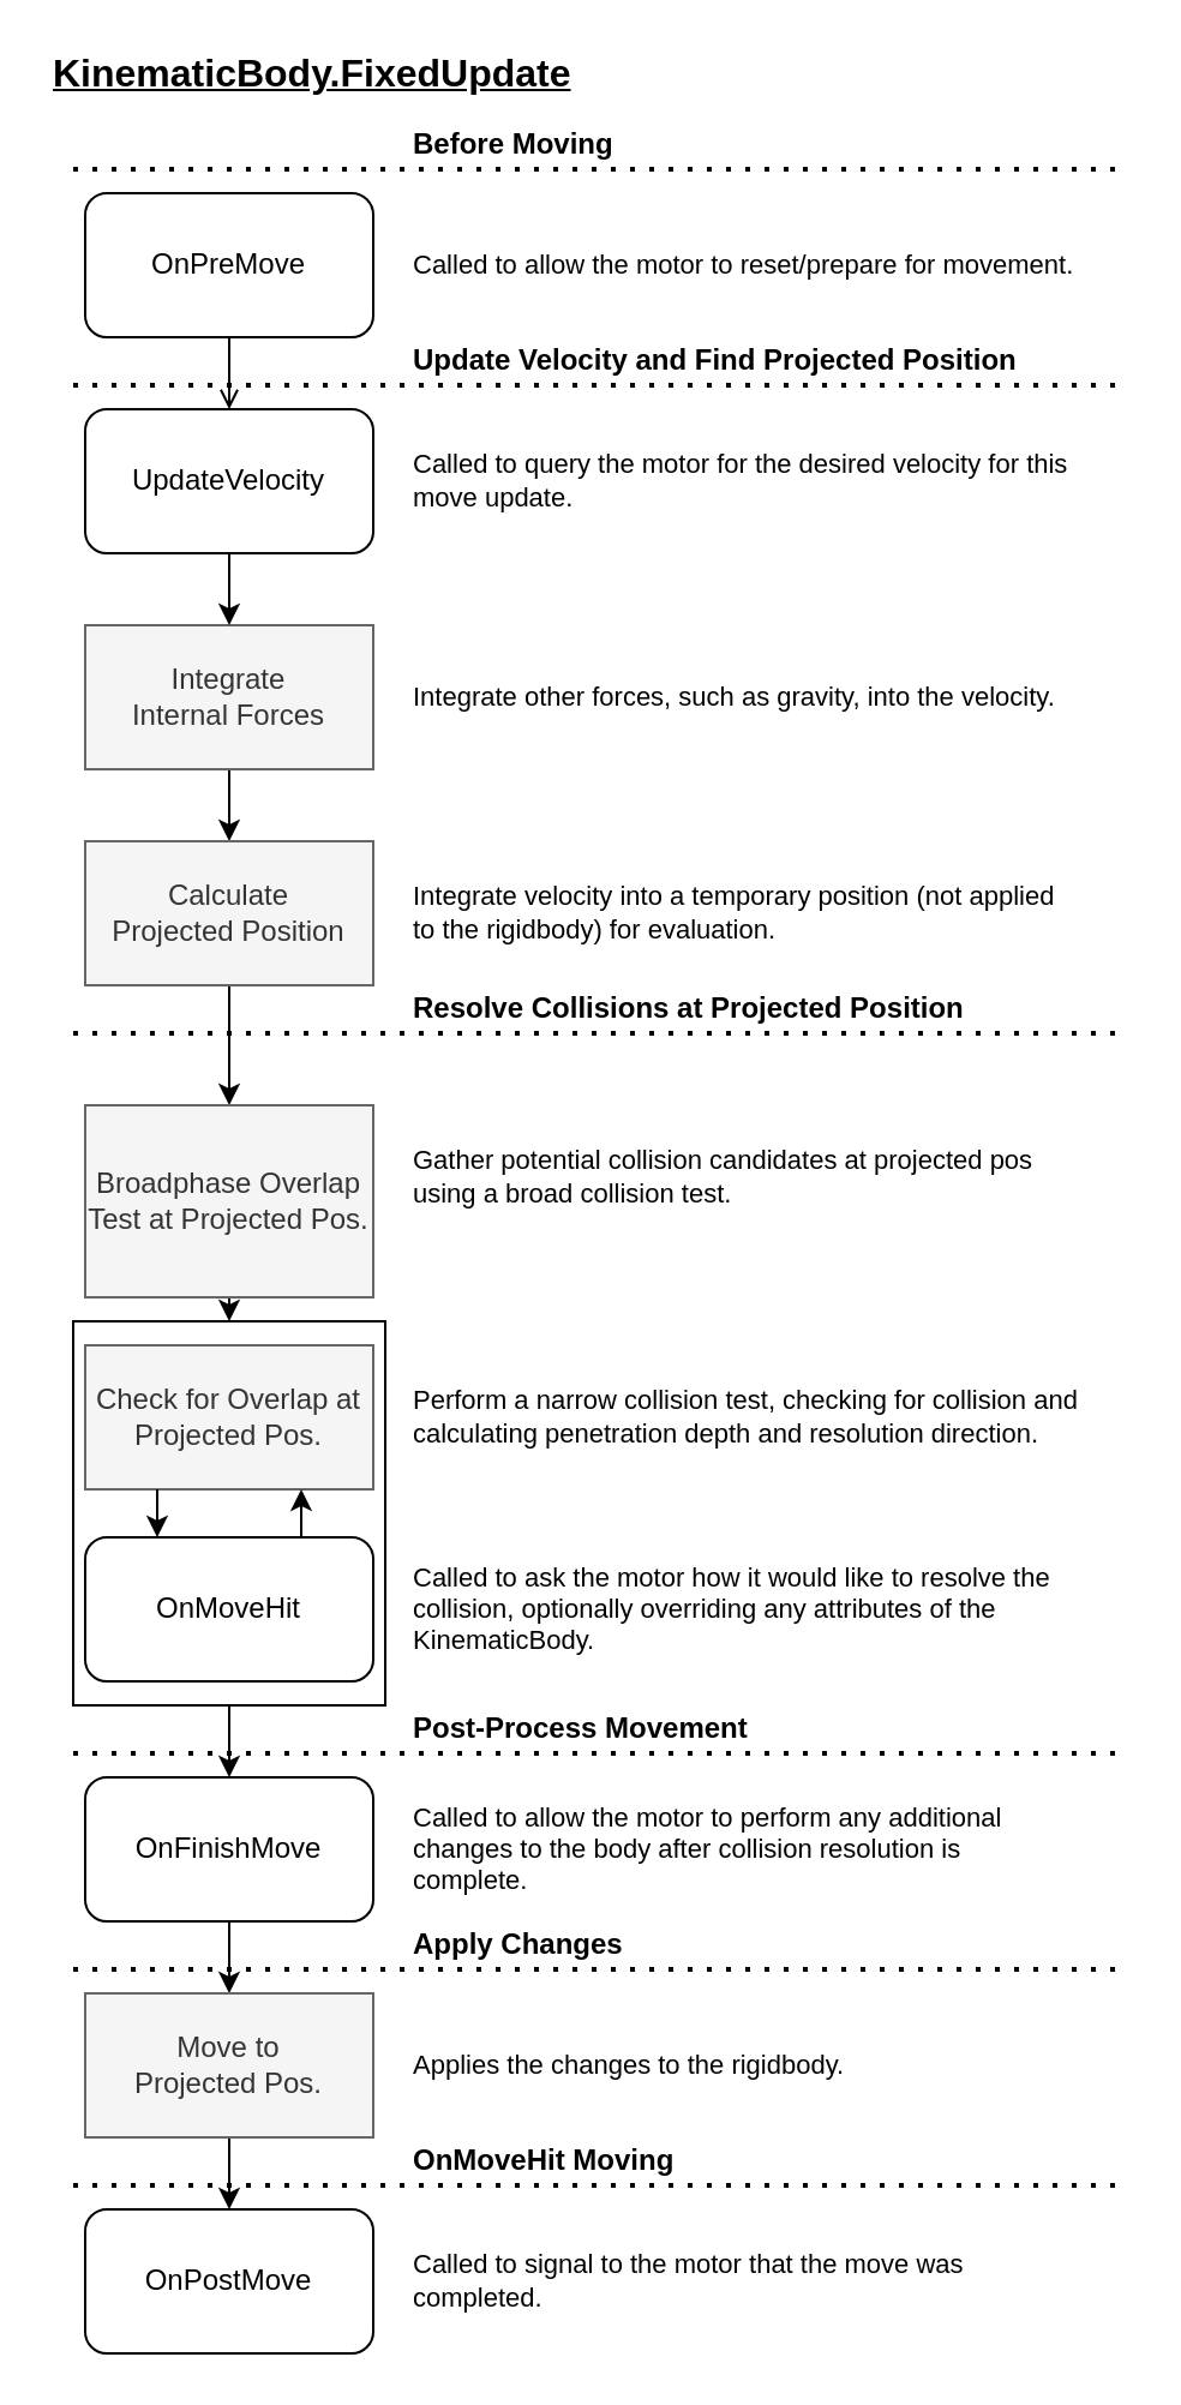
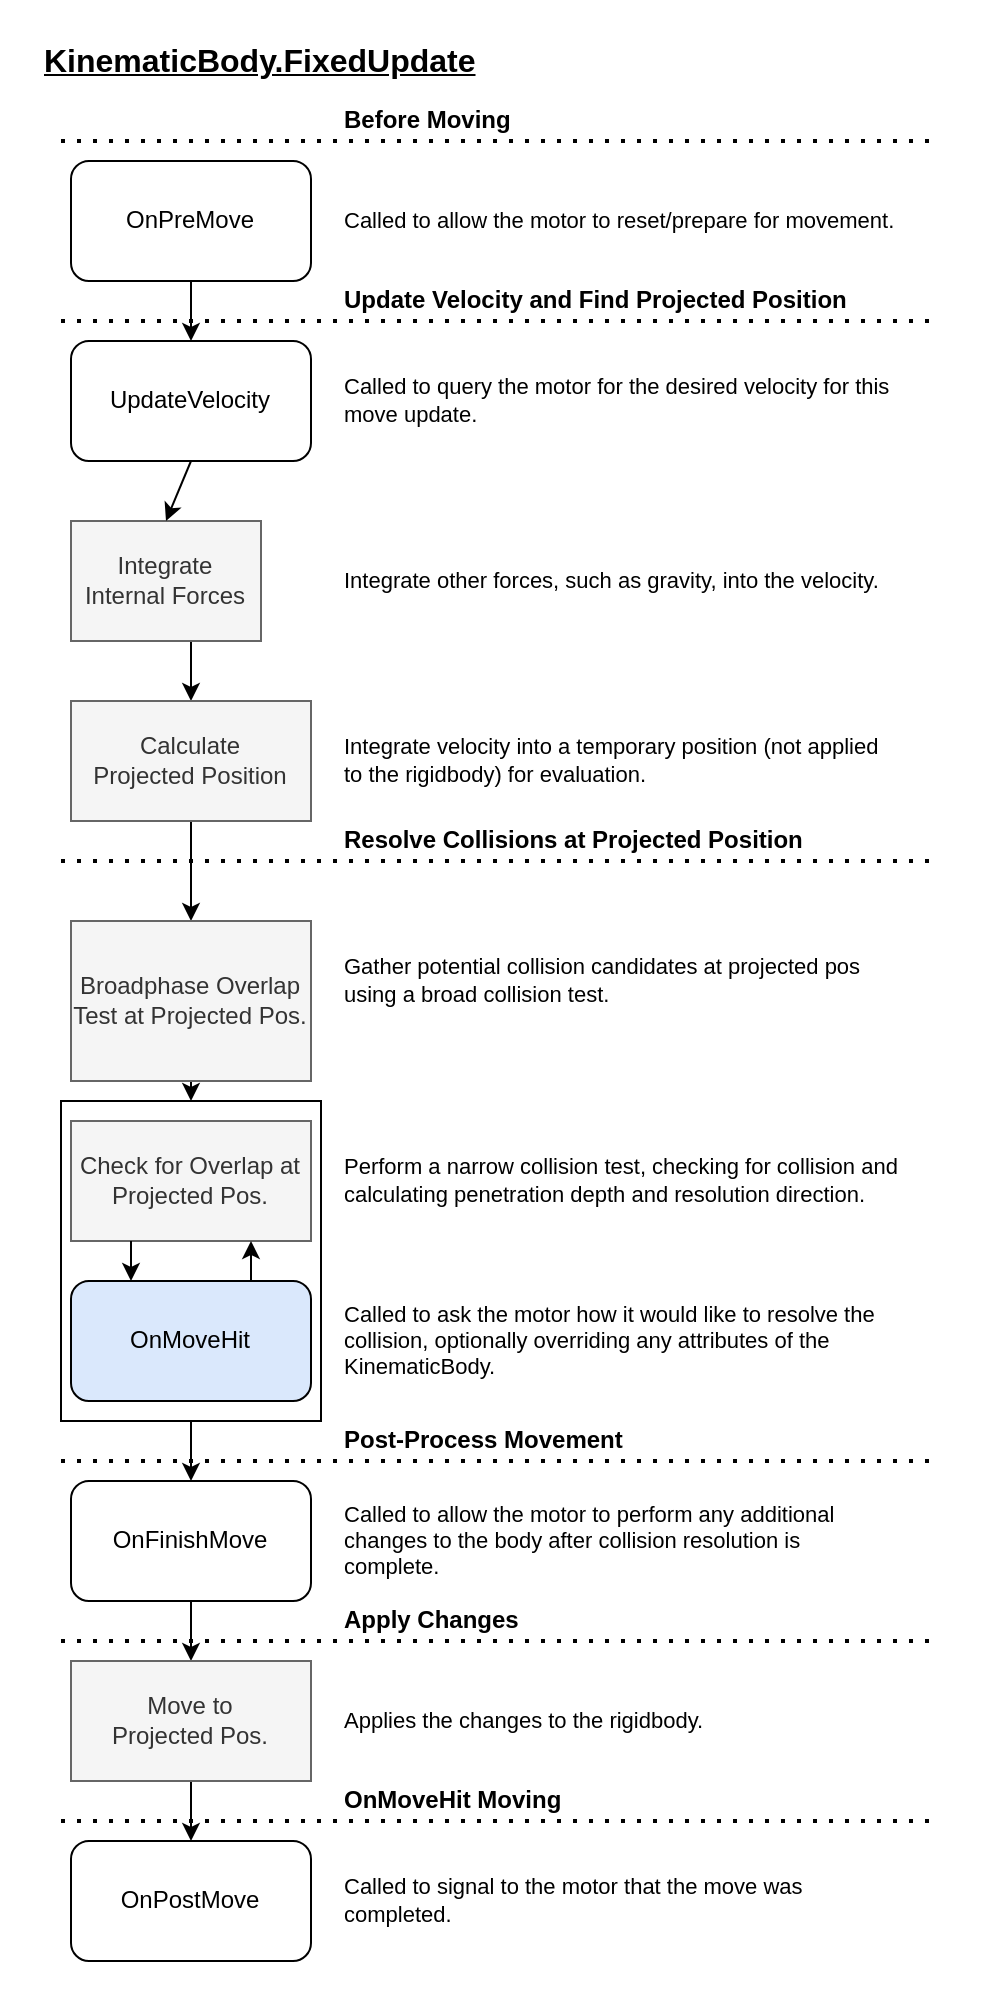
  <mxCell id="0" />
  <mxCell id="1" parent="0" />
  <mxCell id="2" value="OnPreMove" style="rounded=1;whiteSpace=wrap;html=1;" vertex="1" parent="1"><mxGeometry x="35" y="80" width="120" height="60" as="geometry" /></mxCell>
  <mxCell id="3" value="UpdateVelocity" style="rounded=1;whiteSpace=wrap;html=1;" vertex="1" parent="1"><mxGeometry x="35" y="170" width="120" height="60" as="geometry" /></mxCell>
  <mxCell id="4" value="&lt;u style=&quot;font-size: 16px;&quot;&gt;KinematicBody.FixedUpdate&lt;/u&gt;" style="text;html=1;strokeColor=none;fillColor=none;align=left;verticalAlign=middle;whiteSpace=wrap;rounded=0;fontStyle=1;fontSize=16;" vertex="1" parent="1"><mxGeometry x="20" y="20" width="150" height="20" as="geometry" /></mxCell>
- <mxCell id="5" value="" style="endArrow=open;html=1;entryX=0.5;entryY=0;entryDx=0;entryDy=0;exitX=0.5;exitY=1;exitDx=0;exitDy=0;" edge="1" parent="1" source="2" target="3"><mxGeometry width="50" height="50" relative="1" as="geometry"><mxPoint x="100" y="140" as="sourcePoint" /><mxPoint x="340" y="110" as="targetPoint" /></mxGeometry></mxCell>
+ <mxCell id="5" value="" style="endArrow=classic;html=1;entryX=0.5;entryY=0;entryDx=0;entryDy=0;exitX=0.5;exitY=1;exitDx=0;exitDy=0;" edge="1" parent="1" source="2" target="3"><mxGeometry width="50" height="50" relative="1" as="geometry"><mxPoint x="100" y="140" as="sourcePoint" /><mxPoint x="340" y="110" as="targetPoint" /></mxGeometry></mxCell>
  <mxCell id="6" style="edgeStyle=orthogonalEdgeStyle;rounded=0;orthogonalLoop=1;jettySize=auto;html=1;exitX=0.5;exitY=1;exitDx=0;exitDy=0;entryX=0.5;entryY=0;entryDx=0;entryDy=0;" edge="1" parent="1" source="7" target="12"><mxGeometry relative="1" as="geometry" /></mxCell>
- <mxCell id="7" value="Integrate&lt;br&gt;Internal Forces" style="rounded=0;whiteSpace=wrap;html=1;fillColor=#f5f5f5;strokeColor=#666666;fontColor=#333333;" vertex="1" parent="1"><mxGeometry x="35" y="260" width="120" height="60" as="geometry" /></mxCell>
+ <mxCell id="7" value="Integrate&lt;br&gt;Internal Forces" style="rounded=0;whiteSpace=wrap;html=1;fillColor=#f5f5f5;strokeColor=#666666;fontColor=#333333;" vertex="1" parent="1"><mxGeometry x="35" y="260" width="95" height="60" as="geometry" /></mxCell>
  <mxCell id="8" value="" style="endArrow=classic;html=1;exitX=0.5;exitY=1;exitDx=0;exitDy=0;entryX=0.5;entryY=0;entryDx=0;entryDy=0;" edge="1" parent="1" source="3" target="7"><mxGeometry width="50" height="50" relative="1" as="geometry"><mxPoint x="330" y="250" as="sourcePoint" /><mxPoint x="380" y="200" as="targetPoint" /></mxGeometry></mxCell>
  <mxCell id="9" value="" style="endArrow=none;dashed=1;html=1;dashPattern=1 3;strokeWidth=2;" edge="1" parent="1"><mxGeometry width="50" height="50" relative="1" as="geometry"><mxPoint x="30" y="160" as="sourcePoint" /><mxPoint x="470" y="160" as="targetPoint" /></mxGeometry></mxCell>
  <mxCell id="10" value="" style="endArrow=none;dashed=1;html=1;dashPattern=1 3;strokeWidth=2;" edge="1" parent="1"><mxGeometry width="50" height="50" relative="1" as="geometry"><mxPoint x="30" y="430" as="sourcePoint" /><mxPoint x="470" y="430" as="targetPoint" /></mxGeometry></mxCell>
  <mxCell id="11" style="edgeStyle=orthogonalEdgeStyle;rounded=0;orthogonalLoop=1;jettySize=auto;html=1;exitX=0.5;exitY=1;exitDx=0;exitDy=0;entryX=0.5;entryY=0;entryDx=0;entryDy=0;" edge="1" parent="1" source="12" target="41"><mxGeometry relative="1" as="geometry" /></mxCell>
  <mxCell id="12" value="Calculate&lt;br&gt;Projected Position" style="rounded=0;whiteSpace=wrap;html=1;fillColor=#f5f5f5;strokeColor=#666666;fontColor=#333333;" vertex="1" parent="1"><mxGeometry x="35" y="350" width="120" height="60" as="geometry" /></mxCell>
  <mxCell id="13" value="" style="group" vertex="1" connectable="0" parent="1"><mxGeometry x="20" y="550" width="150" height="160" as="geometry" /></mxCell>
  <mxCell id="14" value="" style="rounded=0;whiteSpace=wrap;html=1;" vertex="1" parent="13"><mxGeometry x="10" width="130" height="160" as="geometry" /></mxCell>
  <mxCell id="15" value="Check for Overlap at&lt;br&gt;Projected Pos." style="rounded=0;whiteSpace=wrap;html=1;fillColor=#f5f5f5;strokeColor=#666666;fontColor=#333333;" vertex="1" parent="13"><mxGeometry x="15" y="10" width="120" height="60" as="geometry" /></mxCell>
- <mxCell id="16" value="OnMoveHit" style="rounded=1;whiteSpace=wrap;html=1;" vertex="1" parent="13"><mxGeometry x="15" y="90" width="120" height="60" as="geometry" /></mxCell>
+ <mxCell id="16" value="OnMoveHit" style="rounded=1;whiteSpace=wrap;html=1;fillColor=#dae8fc;" vertex="1" parent="13"><mxGeometry x="15" y="90" width="120" height="60" as="geometry" /></mxCell>
  <mxCell id="17" style="edgeStyle=orthogonalEdgeStyle;rounded=0;orthogonalLoop=1;jettySize=auto;html=1;exitX=0.25;exitY=1;exitDx=0;exitDy=0;entryX=0.25;entryY=0;entryDx=0;entryDy=0;" edge="1" parent="13" source="15" target="16"><mxGeometry relative="1" as="geometry"><mxPoint x="45" y="50" as="targetPoint" /></mxGeometry></mxCell>
  <mxCell id="18" style="edgeStyle=orthogonalEdgeStyle;rounded=0;orthogonalLoop=1;jettySize=auto;html=1;exitX=0.75;exitY=0;exitDx=0;exitDy=0;entryX=0.75;entryY=1;entryDx=0;entryDy=0;" edge="1" parent="13" source="16" target="15"><mxGeometry relative="1" as="geometry"><mxPoint x="105" y="30" as="targetPoint" /></mxGeometry></mxCell>
  <mxCell id="19" style="edgeStyle=orthogonalEdgeStyle;rounded=0;orthogonalLoop=1;jettySize=auto;html=1;exitX=0.5;exitY=1;exitDx=0;exitDy=0;entryX=0.5;entryY=0;entryDx=0;entryDy=0;" edge="1" parent="1" source="20" target="22"><mxGeometry relative="1" as="geometry" /></mxCell>
  <mxCell id="20" value="OnFinishMove" style="rounded=1;whiteSpace=wrap;html=1;" vertex="1" parent="1"><mxGeometry x="35" y="740" width="120" height="60" as="geometry" /></mxCell>
  <mxCell id="21" style="edgeStyle=orthogonalEdgeStyle;rounded=0;orthogonalLoop=1;jettySize=auto;html=1;exitX=0.5;exitY=1;exitDx=0;exitDy=0;entryX=0.5;entryY=0;entryDx=0;entryDy=0;fontSize=16;" edge="1" parent="1" source="22" target="30"><mxGeometry relative="1" as="geometry" /></mxCell>
  <mxCell id="22" value="Move to&lt;br&gt;Projected Pos." style="rounded=0;whiteSpace=wrap;html=1;fillColor=#f5f5f5;strokeColor=#666666;fontColor=#333333;" vertex="1" parent="1"><mxGeometry x="35" y="830" width="120" height="60" as="geometry" /></mxCell>
  <mxCell id="23" style="edgeStyle=orthogonalEdgeStyle;rounded=0;orthogonalLoop=1;jettySize=auto;html=1;exitX=0.5;exitY=1;exitDx=0;exitDy=0;entryX=0.5;entryY=0;entryDx=0;entryDy=0;" edge="1" parent="1" source="14" target="20"><mxGeometry relative="1" as="geometry"><mxPoint x="95" y="760" as="sourcePoint" /></mxGeometry></mxCell>
  <mxCell id="24" value="" style="endArrow=none;dashed=1;html=1;dashPattern=1 3;strokeWidth=2;" edge="1" parent="1"><mxGeometry width="50" height="50" relative="1" as="geometry"><mxPoint x="30" y="730" as="sourcePoint" /><mxPoint x="470" y="730" as="targetPoint" /></mxGeometry></mxCell>
  <mxCell id="25" value="Update Velocity and Find Projected Position" style="text;html=1;strokeColor=none;fillColor=none;align=left;verticalAlign=middle;whiteSpace=wrap;rounded=0;fontStyle=1" vertex="1" parent="1"><mxGeometry x="170" y="140" width="290" height="20" as="geometry" /></mxCell>
  <mxCell id="26" value="Resolve Collisions at Projected Position" style="text;html=1;strokeColor=none;fillColor=none;align=left;verticalAlign=middle;whiteSpace=wrap;rounded=0;fontStyle=1" vertex="1" parent="1"><mxGeometry x="170" y="410" width="290" height="20" as="geometry" /></mxCell>
  <mxCell id="27" value="Post-Process Movement" style="text;html=1;strokeColor=none;fillColor=none;align=left;verticalAlign=middle;whiteSpace=wrap;rounded=0;fontStyle=1" vertex="1" parent="1"><mxGeometry x="170" y="710" width="290" height="20" as="geometry" /></mxCell>
  <mxCell id="28" value="Apply Changes" style="text;html=1;strokeColor=none;fillColor=none;align=left;verticalAlign=middle;whiteSpace=wrap;rounded=0;fontStyle=1" vertex="1" parent="1"><mxGeometry x="170" y="800" width="290" height="20" as="geometry" /></mxCell>
  <mxCell id="29" value="" style="endArrow=none;dashed=1;html=1;dashPattern=1 3;strokeWidth=2;" edge="1" parent="1"><mxGeometry width="50" height="50" relative="1" as="geometry"><mxPoint x="30" y="820" as="sourcePoint" /><mxPoint x="470" y="820" as="targetPoint" /></mxGeometry></mxCell>
  <mxCell id="30" value="OnPostMove" style="rounded=1;whiteSpace=wrap;html=1;" vertex="1" parent="1"><mxGeometry x="35" y="920" width="120" height="60" as="geometry" /></mxCell>
  <mxCell id="31" value="" style="endArrow=none;dashed=1;html=1;dashPattern=1 3;strokeWidth=2;" edge="1" parent="1"><mxGeometry width="50" height="50" relative="1" as="geometry"><mxPoint x="30" y="910" as="sourcePoint" /><mxPoint x="470" y="910" as="targetPoint" /></mxGeometry></mxCell>
  <mxCell id="32" value="OnMoveHit Moving" style="text;html=1;strokeColor=none;fillColor=none;align=left;verticalAlign=middle;whiteSpace=wrap;rounded=0;fontStyle=1" vertex="1" parent="1"><mxGeometry x="170" y="890" width="290" height="20" as="geometry" /></mxCell>
  <mxCell id="33" value="Before Moving" style="text;html=1;strokeColor=none;fillColor=none;align=left;verticalAlign=middle;whiteSpace=wrap;rounded=0;fontStyle=1" vertex="1" parent="1"><mxGeometry x="170" y="50" width="290" height="20" as="geometry" /></mxCell>
  <mxCell id="34" value="" style="endArrow=none;dashed=1;html=1;dashPattern=1 3;strokeWidth=2;" edge="1" parent="1"><mxGeometry width="50" height="50" relative="1" as="geometry"><mxPoint x="30" y="70" as="sourcePoint" /><mxPoint x="470" y="70" as="targetPoint" /></mxGeometry></mxCell>
  <mxCell id="35" value="Called to allow the motor to reset/prepare for movement." style="text;html=1;strokeColor=none;fillColor=none;align=left;verticalAlign=middle;whiteSpace=wrap;rounded=0;fontSize=11;" vertex="1" parent="1"><mxGeometry x="170" y="80" width="280" height="60" as="geometry" /></mxCell>
  <mxCell id="36" value="Called to query the motor for the desired velocity for this move update." style="text;html=1;strokeColor=none;fillColor=none;align=left;verticalAlign=middle;whiteSpace=wrap;rounded=0;fontSize=11;" vertex="1" parent="1"><mxGeometry x="170" y="170" width="280" height="60" as="geometry" /></mxCell>
  <mxCell id="37" value="Integrate other forces, such as gravity, into the velocity." style="text;html=1;strokeColor=none;fillColor=none;align=left;verticalAlign=middle;whiteSpace=wrap;rounded=0;fontSize=11;" vertex="1" parent="1"><mxGeometry x="170" y="260" width="280" height="60" as="geometry" /></mxCell>
  <mxCell id="38" value="Integrate velocity into a temporary position (not applied to the rigidbody) for evaluation." style="text;html=1;strokeColor=none;fillColor=none;align=left;verticalAlign=middle;whiteSpace=wrap;rounded=0;fontSize=11;" vertex="1" parent="1"><mxGeometry x="170" y="350" width="280" height="60" as="geometry" /></mxCell>
  <mxCell id="39" value="Gather potential collision candidates at projected pos using a broad collision test." style="text;html=1;strokeColor=none;fillColor=none;align=left;verticalAlign=middle;whiteSpace=wrap;rounded=0;fontSize=11;" vertex="1" parent="1"><mxGeometry x="170" y="460" width="280" height="60" as="geometry" /></mxCell>
  <mxCell id="40" style="edgeStyle=orthogonalEdgeStyle;rounded=0;orthogonalLoop=1;jettySize=auto;html=1;exitX=0.5;exitY=1;exitDx=0;exitDy=0;entryX=0.5;entryY=0;entryDx=0;entryDy=0;fontSize=11;" edge="1" parent="1" source="41" target="14"><mxGeometry relative="1" as="geometry" /></mxCell>
  <mxCell id="41" value="Broadphase Overlap&lt;br&gt;Test at Projected Pos." style="rounded=0;whiteSpace=wrap;html=1;fillColor=#f5f5f5;strokeColor=#666666;fontColor=#333333;" vertex="1" parent="1"><mxGeometry x="35" y="460" width="120" height="80" as="geometry" /></mxCell>
  <mxCell id="42" value="Perform a narrow collision test, checking for collision and calculating penetration depth and resolution direction." style="text;html=1;strokeColor=none;fillColor=none;align=left;verticalAlign=middle;whiteSpace=wrap;rounded=0;fontSize=11;" vertex="1" parent="1"><mxGeometry x="170" y="560" width="280" height="60" as="geometry" /></mxCell>
  <mxCell id="43" value="Called to ask the motor how it would like to resolve the collision, optionally overriding any attributes of the KinematicBody." style="text;html=1;strokeColor=none;fillColor=none;align=left;verticalAlign=middle;whiteSpace=wrap;rounded=0;fontSize=11;" vertex="1" parent="1"><mxGeometry x="170" y="640" width="280" height="60" as="geometry" /></mxCell>
  <mxCell id="44" value="Called to allow the motor to perform any additional changes to the body after collision resolution is complete." style="text;html=1;strokeColor=none;fillColor=none;align=left;verticalAlign=middle;whiteSpace=wrap;rounded=0;fontSize=11;" vertex="1" parent="1"><mxGeometry x="170" y="740" width="280" height="60" as="geometry" /></mxCell>
  <mxCell id="45" value="Applies the changes to the rigidbody." style="text;html=1;strokeColor=none;fillColor=none;align=left;verticalAlign=middle;whiteSpace=wrap;rounded=0;fontSize=11;" vertex="1" parent="1"><mxGeometry x="170" y="830" width="280" height="60" as="geometry" /></mxCell>
  <mxCell id="46" value="Called to signal to the motor that the move was completed." style="text;html=1;strokeColor=none;fillColor=none;align=left;verticalAlign=middle;whiteSpace=wrap;rounded=0;fontSize=11;" vertex="1" parent="1"><mxGeometry x="170" y="920" width="280" height="60" as="geometry" /></mxCell>
